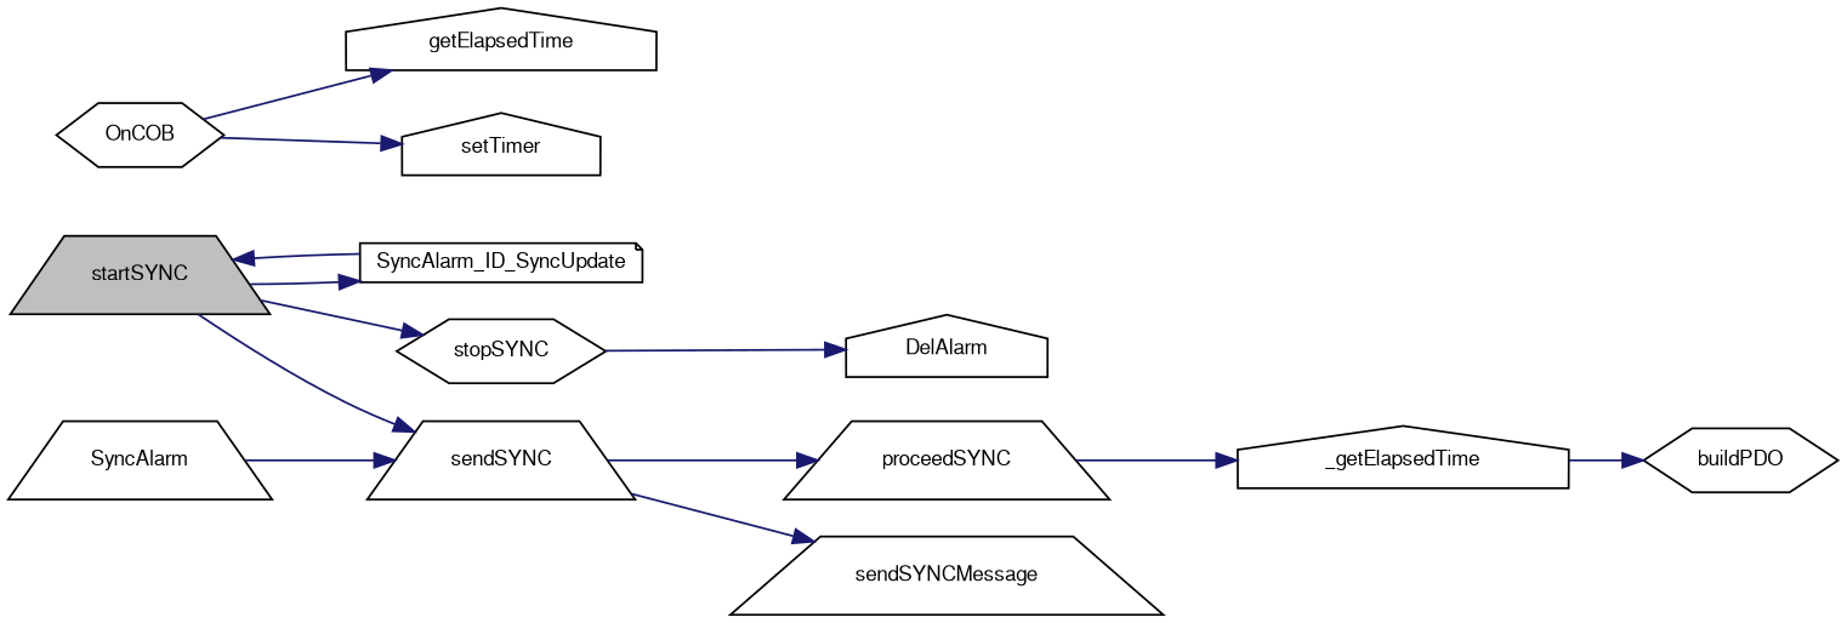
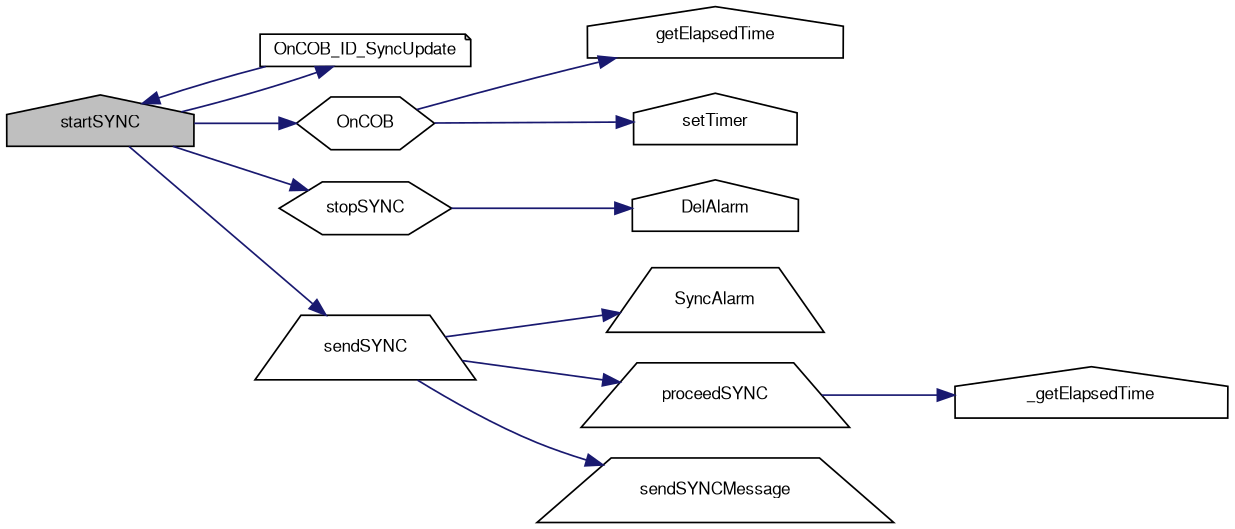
  digraph {
    rankdir=LR
    node [color=black fillcolor=white fontname=FreeSans fontsize=10 shape=trapezium style=filled]
    edge [color=midnightblue fontname=FreeSans fontsize=10 labelfontname=FreeSans labelfontsize=10 style=solid]
-   n1 [fillcolor=grey75 fontcolor=black height=0.2 label=startSYNC width=0.4]
-   n2 [height=0.2 label=SyncAlarm_ID_SyncUpdate shape=note width=0.4]
+   n1 [fillcolor=grey75 fontcolor=black height=0.2 label=startSYNC shape=house width=0.4]
+   n2 [height=0.2 label=OnCOB_ID_SyncUpdate shape=note width=0.4]
    n3 [height=0.2 label=OnCOB shape=hexagon width=0.4]
    n4 [height=0.2 label=stopSYNC shape=hexagon width=0.4]
    n5 [height=0.2 label=sendSYNC width=0.4]
    n6 [height=0.2 label=getElapsedTime shape=house width=0.4]
    n7 [height=0.2 label=setTimer shape=house width=0.4]
    n8 [height=0.2 label=DelAlarm shape=house width=0.4]
    n9 [height=0.2 label=SyncAlarm width=0.4]
    n10 [height=0.2 label=proceedSYNC width=0.4]
    n11 [height=0.2 label=sendSYNCMessage width=0.4]
    n12 [height=0.2 label=_getElapsedTime shape=house width=0.4]
-   n13 [height=0.2 label=buildPDO shape=hexagon width=0.4]
    n1 -> n2
+   n1 -> n3
    n1 -> n4
    n1 -> n5
    n2 -> n1
    n3 -> n6
    n3 -> n7
    n4 -> n8
    n5 -> n10
    n5 -> n11
-   n9 -> n5
+   n5 -> n9
    n10 -> n12
-   n12 -> n13
  }
